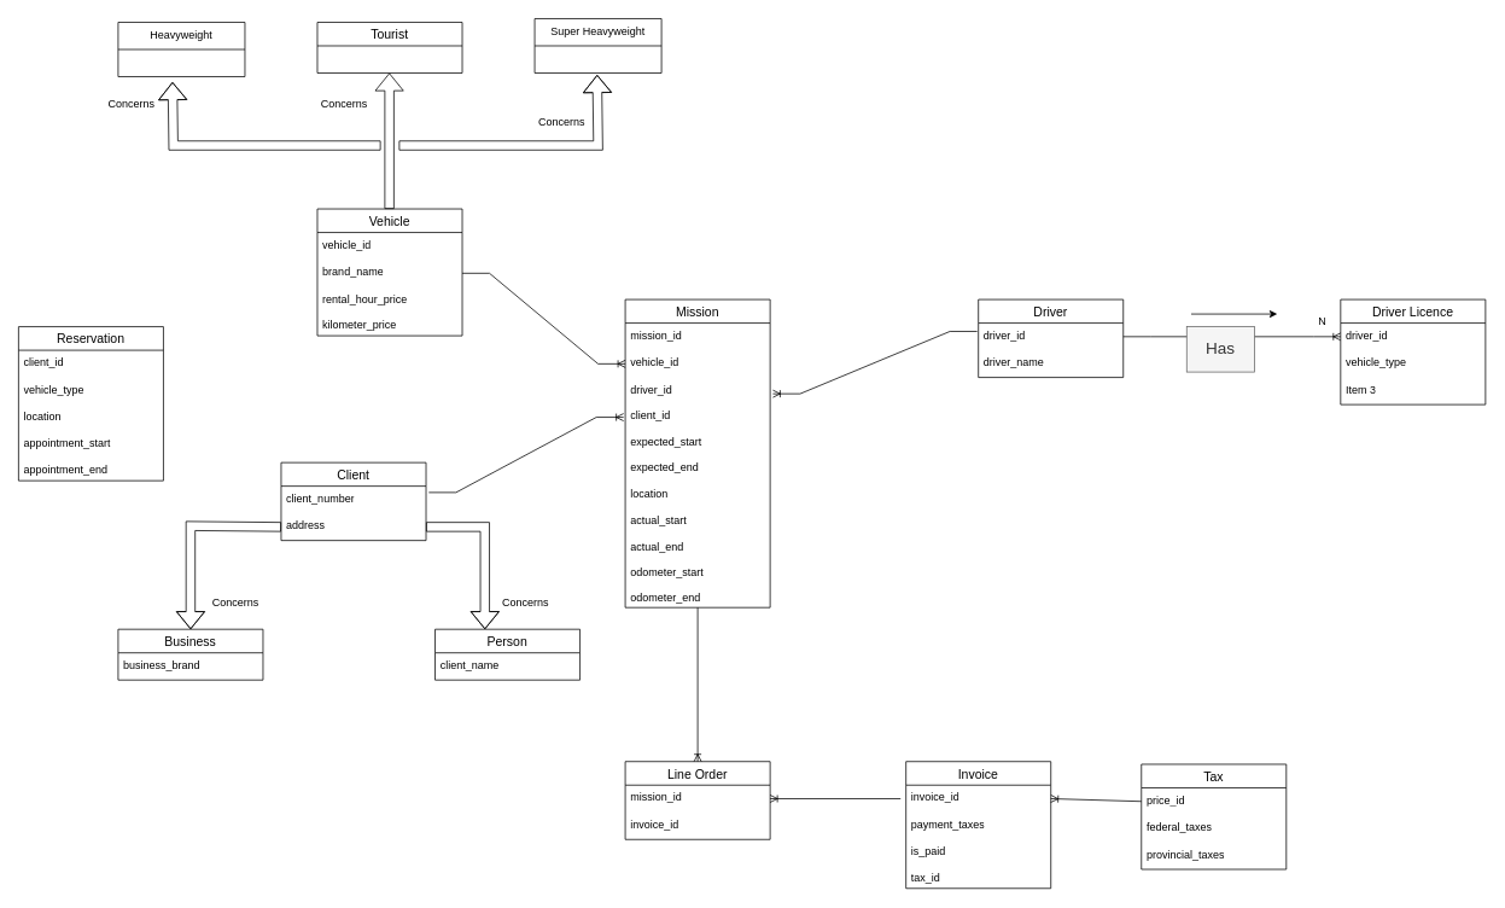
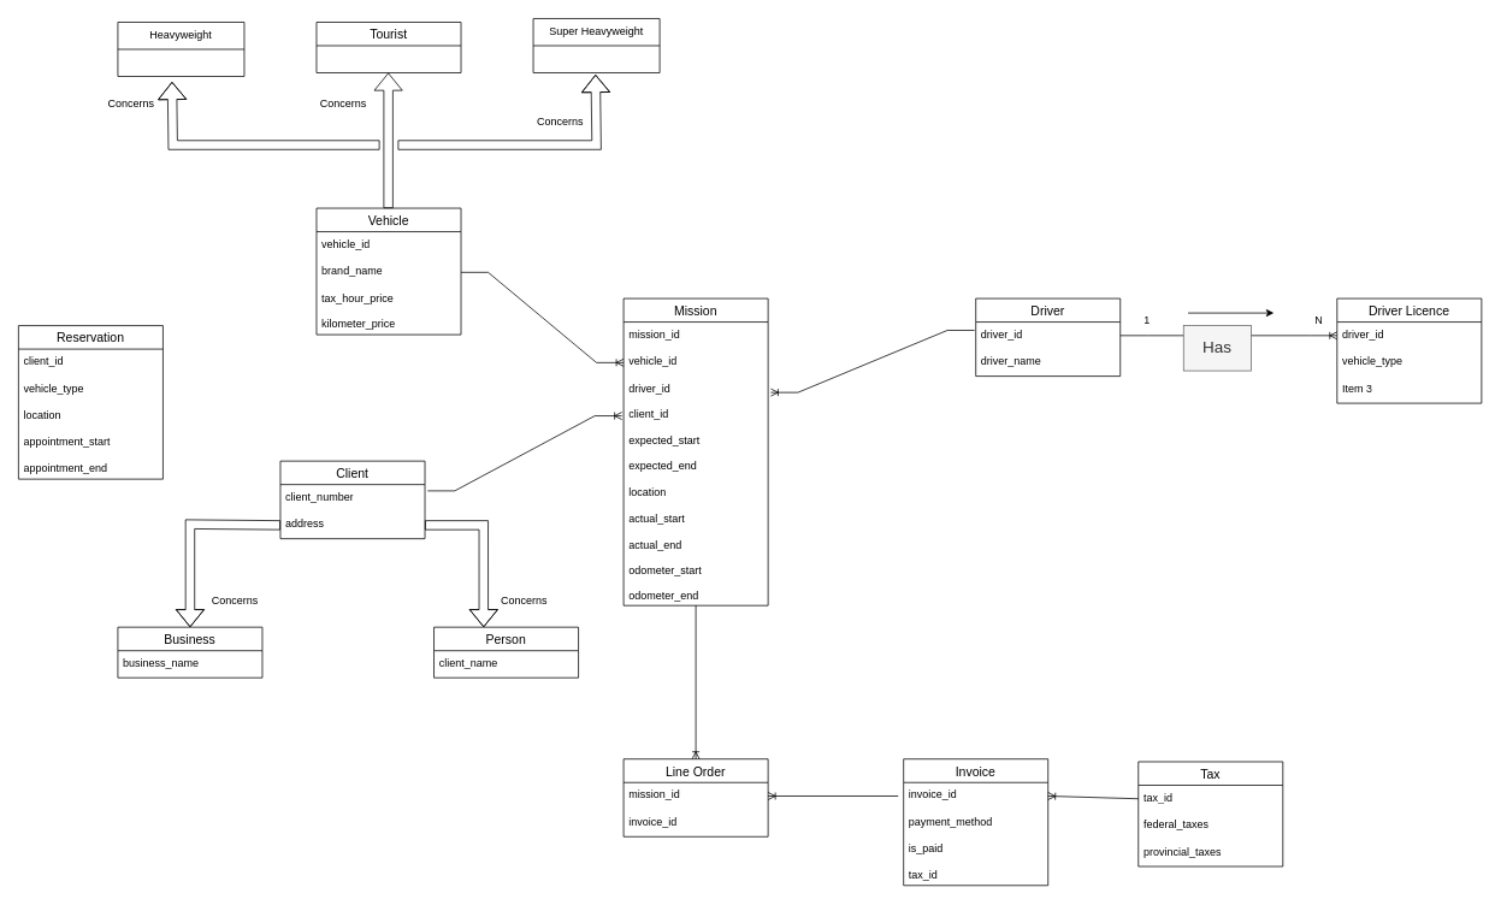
  <mxCell id="0" />
  <mxCell id="1" parent="0" />
  <mxCell id="2" value="Mission" style="swimlane;fontStyle=0;childLayout=stackLayout;horizontal=1;startSize=26;horizontalStack=0;resizeParent=1;resizeParentMax=0;resizeLast=0;collapsible=1;marginBottom=0;align=center;fontSize=14;" parent="1" vertex="1"><mxGeometry x="690" y="330" width="160" height="340" as="geometry" /></mxCell>
  <mxCell id="3" value="mission_id" style="text;strokeColor=none;fillColor=none;spacingLeft=4;spacingRight=4;overflow=hidden;rotatable=0;points=[[0,0.5],[1,0.5]];portConstraint=eastwest;fontSize=12;whiteSpace=wrap;html=1;" parent="2" vertex="1"><mxGeometry y="26" width="160" height="30" as="geometry" /></mxCell>
  <mxCell id="4" value="&lt;div&gt;vehicle_id&lt;/div&gt;&lt;div&gt;&lt;br&gt;&lt;/div&gt;" style="text;strokeColor=none;fillColor=none;spacingLeft=4;spacingRight=4;overflow=hidden;rotatable=0;points=[[0,0.5],[1,0.5]];portConstraint=eastwest;fontSize=12;whiteSpace=wrap;html=1;" parent="2" vertex="1"><mxGeometry y="56" width="160" height="30" as="geometry" /></mxCell>
  <mxCell id="5" value="&lt;div&gt;driver_id&lt;/div&gt;&lt;div&gt;&lt;br&gt;&lt;/div&gt;&lt;div&gt;client_id&lt;/div&gt;&lt;div&gt;&lt;br&gt;&lt;/div&gt;&lt;div&gt;expected_start&lt;/div&gt;&lt;div&gt;&lt;br&gt;&lt;/div&gt;&lt;div&gt;expected_end&lt;br&gt;&lt;/div&gt;&lt;div&gt;&lt;br&gt;&lt;/div&gt;&lt;div&gt;location&lt;/div&gt;&lt;div&gt;&lt;br&gt;&lt;/div&gt;&lt;div&gt;actual_start&lt;/div&gt;&lt;div&gt;&lt;br&gt;&lt;/div&gt;&lt;div&gt;actual_end&lt;br&gt;&lt;/div&gt;&lt;div&gt;&lt;br&gt;&lt;/div&gt;&lt;div&gt;odometer_start&lt;/div&gt;&lt;div&gt;&lt;br&gt;&lt;/div&gt;&lt;div&gt;odometer_end&lt;br&gt;&lt;/div&gt;" style="text;strokeColor=none;fillColor=none;spacingLeft=4;spacingRight=4;overflow=hidden;rotatable=0;points=[[0,0.5],[1,0.5]];portConstraint=eastwest;fontSize=12;whiteSpace=wrap;html=1;" parent="2" vertex="1"><mxGeometry y="86" width="160" height="254" as="geometry" /></mxCell>
  <mxCell id="6" value="" style="edgeStyle=entityRelationEdgeStyle;fontSize=12;html=1;endArrow=ERoneToMany;rounded=0;entryX=0;entryY=0.5;entryDx=0;entryDy=0;exitX=1;exitY=0.5;exitDx=0;exitDy=0;" parent="1" source="9" target="4" edge="1"><mxGeometry width="100" height="100" relative="1" as="geometry"><mxPoint y="401" as="sourcePoint" x="540" /><mxPoint x="610" y="500" as="targetPoint" /></mxGeometry></mxCell>
  <mxCell id="7" value="Vehicle" style="swimlane;fontStyle=0;childLayout=stackLayout;horizontal=1;startSize=26;horizontalStack=0;resizeParent=1;resizeParentMax=0;resizeLast=0;collapsible=1;marginBottom=0;align=center;fontSize=14;" parent="1" vertex="1"><mxGeometry x="350" y="230" width="160" height="140" as="geometry" /></mxCell>
  <mxCell id="8" value="vehicle_id" style="text;strokeColor=none;fillColor=none;spacingLeft=4;spacingRight=4;overflow=hidden;rotatable=0;points=[[0,0.5],[1,0.5]];portConstraint=eastwest;fontSize=12;whiteSpace=wrap;html=1;" parent="7" vertex="1"><mxGeometry y="26" width="160" height="30" as="geometry" /></mxCell>
  <mxCell id="9" value="brand_name" style="text;strokeColor=none;fillColor=none;spacingLeft=4;spacingRight=4;overflow=hidden;rotatable=0;points=[[0,0.5],[1,0.5]];portConstraint=eastwest;fontSize=12;whiteSpace=wrap;html=1;" parent="7" vertex="1"><mxGeometry y="56" width="160" height="30" as="geometry" /></mxCell>
- <mxCell id="10" value="&lt;div&gt;rental_hour_price&lt;/div&gt;&lt;div&gt;&lt;br&gt;&lt;/div&gt;&lt;div&gt;kilometer_price&lt;br&gt;&lt;/div&gt;&lt;div&gt;&lt;br&gt;&lt;/div&gt;&lt;div&gt;vehicle_type&lt;br&gt;&lt;/div&gt;" style="text;strokeColor=none;fillColor=none;spacingLeft=4;spacingRight=4;overflow=hidden;rotatable=0;points=[[0,0.5],[1,0.5]];portConstraint=eastwest;fontSize=12;whiteSpace=wrap;html=1;" parent="7" vertex="1"><mxGeometry y="86" width="160" height="54" as="geometry" /></mxCell>
+ <mxCell id="10" value="&lt;div&gt;tax_hour_price&lt;/div&gt;&lt;div&gt;&lt;br&gt;&lt;/div&gt;&lt;div&gt;kilometer_price&lt;br&gt;&lt;/div&gt;&lt;div&gt;&lt;br&gt;&lt;/div&gt;&lt;div&gt;vehicle_type&lt;br&gt;&lt;/div&gt;" style="text;strokeColor=none;fillColor=none;spacingLeft=4;spacingRight=4;overflow=hidden;rotatable=0;points=[[0,0.5],[1,0.5]];portConstraint=eastwest;fontSize=12;whiteSpace=wrap;html=1;" parent="7" vertex="1"><mxGeometry y="86" width="160" height="54" as="geometry" /></mxCell>
  <mxCell id="11" value="" style="edgeStyle=entityRelationEdgeStyle;fontSize=12;html=1;endArrow=ERoneToMany;rounded=0;entryX=1.019;entryY=0.071;entryDx=0;entryDy=0;entryPerimeter=0;exitX=-0.009;exitY=0.306;exitDx=0;exitDy=0;exitPerimeter=0;" parent="1" source="13" target="5" edge="1"><mxGeometry width="100" height="100" relative="1" as="geometry"><mxPoint x="1080" y="431" as="sourcePoint" /><mxPoint x="990" y="470" as="targetPoint" /></mxGeometry></mxCell>
  <mxCell id="12" value="Driver" style="swimlane;fontStyle=0;childLayout=stackLayout;horizontal=1;startSize=26;horizontalStack=0;resizeParent=1;resizeParentMax=0;resizeLast=0;collapsible=1;marginBottom=0;align=center;fontSize=14;" parent="1" vertex="1"><mxGeometry x="1080" y="330" width="160" height="86" as="geometry" /></mxCell>
  <mxCell id="13" value="driver_id" style="text;strokeColor=none;fillColor=none;spacingLeft=4;spacingRight=4;overflow=hidden;rotatable=0;points=[[0,0.5],[1,0.5]];portConstraint=eastwest;fontSize=12;whiteSpace=wrap;html=1;" parent="12" vertex="1"><mxGeometry y="26" width="160" height="30" as="geometry" /></mxCell>
  <mxCell id="14" value="driver_name" style="text;strokeColor=none;fillColor=none;spacingLeft=4;spacingRight=4;overflow=hidden;rotatable=0;points=[[0,0.5],[1,0.5]];portConstraint=eastwest;fontSize=12;whiteSpace=wrap;html=1;" parent="12" vertex="1"><mxGeometry y="56" width="160" height="30" as="geometry" /></mxCell>
  <mxCell id="15" value="Client" style="swimlane;fontStyle=0;childLayout=stackLayout;horizontal=1;startSize=26;horizontalStack=0;resizeParent=1;resizeParentMax=0;resizeLast=0;collapsible=1;marginBottom=0;align=center;fontSize=14;" parent="1" vertex="1"><mxGeometry x="310" y="510" width="160" height="86" as="geometry" /></mxCell>
  <mxCell id="16" value="client_number" style="text;strokeColor=none;fillColor=none;spacingLeft=4;spacingRight=4;overflow=hidden;rotatable=0;points=[[0,0.5],[1,0.5]];portConstraint=eastwest;fontSize=12;whiteSpace=wrap;html=1;" parent="15" vertex="1"><mxGeometry y="26" width="160" height="30" as="geometry" /></mxCell>
  <mxCell id="17" value="address" style="text;strokeColor=none;fillColor=none;spacingLeft=4;spacingRight=4;overflow=hidden;rotatable=0;points=[[0,0.5],[1,0.5]];portConstraint=eastwest;fontSize=12;whiteSpace=wrap;html=1;" parent="15" vertex="1"><mxGeometry y="56" width="160" height="30" as="geometry" /></mxCell>
  <mxCell id="18" value="" style="edgeStyle=entityRelationEdgeStyle;fontSize=12;html=1;endArrow=ERoneToMany;rounded=0;entryX=-0.012;entryY=0.173;entryDx=0;entryDy=0;exitX=1.019;exitY=0.233;exitDx=0;exitDy=0;exitPerimeter=0;entryPerimeter=0;" parent="1" source="16" target="5" edge="1"><mxGeometry width="100" height="100" relative="1" as="geometry"><mxPoint x="440" y="710" as="sourcePoint" /><mxPoint y="610" as="targetPoint" x="540" /><Array as="points"><mxPoint x="590" y="520" /></Array></mxGeometry></mxCell>
  <mxCell id="19" value="" style="shape=flexArrow;endArrow=classic;html=1;rounded=0;exitX=0;exitY=0.5;exitDx=0;exitDy=0;" parent="1" source="17" edge="1"><mxGeometry width="50" height="50" relative="1" as="geometry"><mxPoint x="300" y="584" as="sourcePoint" /><mxPoint x="210" y="694" as="targetPoint" /><Array as="points"><mxPoint x="210" y="580" /></Array></mxGeometry></mxCell>
  <mxCell id="20" value="Business" style="swimlane;fontStyle=0;childLayout=stackLayout;horizontal=1;startSize=26;horizontalStack=0;resizeParent=1;resizeParentMax=0;resizeLast=0;collapsible=1;marginBottom=0;align=center;fontSize=14;" parent="1" vertex="1"><mxGeometry x="130" y="694" width="160" height="56" as="geometry" /></mxCell>
- <mxCell id="21" value="business_brand" style="text;strokeColor=none;fillColor=none;spacingLeft=4;spacingRight=4;overflow=hidden;rotatable=0;points=[[0,0.5],[1,0.5]];portConstraint=eastwest;fontSize=12;whiteSpace=wrap;html=1;" parent="20" vertex="1"><mxGeometry y="26" width="160" height="30" as="geometry" /></mxCell>
+ <mxCell id="21" value="business_name" style="text;strokeColor=none;fillColor=none;spacingLeft=4;spacingRight=4;overflow=hidden;rotatable=0;points=[[0,0.5],[1,0.5]];portConstraint=eastwest;fontSize=12;whiteSpace=wrap;html=1;" parent="20" vertex="1"><mxGeometry y="26" width="160" height="30" as="geometry" /></mxCell>
  <mxCell id="22" value="Person" style="swimlane;fontStyle=0;childLayout=stackLayout;horizontal=1;startSize=26;horizontalStack=0;resizeParent=1;resizeParentMax=0;resizeLast=0;collapsible=1;marginBottom=0;align=center;fontSize=14;" parent="1" vertex="1"><mxGeometry x="480" y="694" width="160" height="56" as="geometry" /></mxCell>
  <mxCell id="23" value="client_name" style="text;strokeColor=none;fillColor=none;spacingLeft=4;spacingRight=4;overflow=hidden;rotatable=0;points=[[0,0.5],[1,0.5]];portConstraint=eastwest;fontSize=12;whiteSpace=wrap;html=1;" parent="22" vertex="1"><mxGeometry y="26" width="160" height="30" as="geometry" /></mxCell>
  <mxCell id="24" value="" style="shape=flexArrow;endArrow=classic;html=1;rounded=0;exitX=1;exitY=0.5;exitDx=0;exitDy=0;entryX=0.344;entryY=0;entryDx=0;entryDy=0;entryPerimeter=0;" parent="1" source="17" target="22" edge="1"><mxGeometry width="50" height="50" relative="1" as="geometry"><mxPoint x="530" y="674" as="sourcePoint" /><mxPoint x="580" y="624" as="targetPoint" /><Array as="points"><mxPoint x="535" y="581" /></Array></mxGeometry></mxCell>
  <mxCell id="25" value="" style="shape=flexArrow;endArrow=classic;html=1;rounded=0;exitX=0.5;exitY=0;exitDx=0;exitDy=0;" parent="1" edge="1"><mxGeometry width="50" height="50" relative="1" as="geometry"><mxPoint x="429.5" y="230" as="sourcePoint" /><mxPoint x="429.5" y="80" as="targetPoint" /></mxGeometry></mxCell>
  <mxCell id="26" value="Tourist" style="swimlane;fontStyle=0;childLayout=stackLayout;horizontal=1;startSize=26;horizontalStack=0;resizeParent=1;resizeParentMax=0;resizeLast=0;collapsible=1;marginBottom=0;align=center;fontSize=14;" parent="1" vertex="1"><mxGeometry x="350" y="24" width="160" height="56" as="geometry" /></mxCell>
  <mxCell id="27" value="" style="shape=flexArrow;endArrow=classic;html=1;rounded=0;" parent="1" edge="1"><mxGeometry width="50" height="50" relative="1" as="geometry"><mxPoint x="420" y="160" as="sourcePoint" /><mxPoint x="190" y="90" as="targetPoint" /><Array as="points"><mxPoint x="191" y="160" /></Array></mxGeometry></mxCell>
  <mxCell id="28" value="Heavyweight" style="swimlane;fontStyle=0;childLayout=stackLayout;horizontal=1;startSize=30;horizontalStack=0;resizeParent=1;resizeParentMax=0;resizeLast=0;collapsible=1;marginBottom=0;whiteSpace=wrap;html=1;" parent="1" vertex="1"><mxGeometry x="130" y="24" width="140" height="60" as="geometry" /></mxCell>
  <mxCell id="29" value="Super Heavyweight" style="swimlane;fontStyle=0;childLayout=stackLayout;horizontal=1;startSize=30;horizontalStack=0;resizeParent=1;resizeParentMax=0;resizeLast=0;collapsible=1;marginBottom=0;whiteSpace=wrap;html=1;" parent="1" vertex="1"><mxGeometry x="590" y="20" width="140" height="60" as="geometry" /></mxCell>
  <mxCell id="30" value="" style="shape=flexArrow;endArrow=classic;html=1;rounded=0;entryX=0.421;entryY=1.067;entryDx=0;entryDy=0;entryPerimeter=0;" parent="1" edge="1"><mxGeometry width="50" height="50" relative="1" as="geometry"><mxPoint x="440" y="160" as="sourcePoint" /><mxPoint x="658.94" y="82.01" as="targetPoint" /><Array as="points"><mxPoint x="660" y="160" /></Array></mxGeometry></mxCell>
  <mxCell id="31" value="Driver Licence" style="swimlane;fontStyle=0;childLayout=stackLayout;horizontal=1;startSize=26;horizontalStack=0;resizeParent=1;resizeParentMax=0;resizeLast=0;collapsible=1;marginBottom=0;align=center;fontSize=14;" parent="1" vertex="1"><mxGeometry x="1480" y="330" width="160" height="116" as="geometry" /></mxCell>
  <mxCell id="32" value="driver_id" style="text;strokeColor=none;fillColor=none;spacingLeft=4;spacingRight=4;overflow=hidden;rotatable=0;points=[[0,0.5],[1,0.5]];portConstraint=eastwest;fontSize=12;whiteSpace=wrap;html=1;" parent="31" vertex="1"><mxGeometry y="26" width="160" height="30" as="geometry" /></mxCell>
  <mxCell id="33" value="vehicle_type" style="text;strokeColor=none;fillColor=none;spacingLeft=4;spacingRight=4;overflow=hidden;rotatable=0;points=[[0,0.5],[1,0.5]];portConstraint=eastwest;fontSize=12;whiteSpace=wrap;html=1;" parent="31" vertex="1"><mxGeometry y="56" width="160" height="30" as="geometry" /></mxCell>
  <mxCell id="34" value="Item 3" style="text;strokeColor=none;fillColor=none;spacingLeft=4;spacingRight=4;overflow=hidden;rotatable=0;points=[[0,0.5],[1,0.5]];portConstraint=eastwest;fontSize=12;whiteSpace=wrap;html=1;" parent="31" vertex="1"><mxGeometry y="86" width="160" height="30" as="geometry" /></mxCell>
  <mxCell id="35" value="" style="edgeStyle=entityRelationEdgeStyle;fontSize=12;html=1;endArrow=ERoneToMany;rounded=0;entryX=0;entryY=0.5;entryDx=0;entryDy=0;exitX=1;exitY=0.5;exitDx=0;exitDy=0;" parent="1" source="13" target="32" edge="1"><mxGeometry width="100" height="100" relative="1" as="geometry"><mxPoint x="1260" y="520" as="sourcePoint" /><mxPoint x="1360" y="420" as="targetPoint" /></mxGeometry></mxCell>
  <mxCell id="36" value="Line Order" style="swimlane;fontStyle=0;childLayout=stackLayout;horizontal=1;startSize=26;horizontalStack=0;resizeParent=1;resizeParentMax=0;resizeLast=0;collapsible=1;marginBottom=0;align=center;fontSize=14;" parent="1" vertex="1"><mxGeometry x="690" y="840" width="160" height="86" as="geometry" /></mxCell>
  <mxCell id="37" value="mission_id" style="text;strokeColor=none;fillColor=none;spacingLeft=4;spacingRight=4;overflow=hidden;rotatable=0;points=[[0,0.5],[1,0.5]];portConstraint=eastwest;fontSize=12;whiteSpace=wrap;html=1;" parent="36" vertex="1"><mxGeometry y="26" width="160" height="30" as="geometry" /></mxCell>
  <mxCell id="38" value="invoice_id" style="text;strokeColor=none;fillColor=none;spacingLeft=4;spacingRight=4;overflow=hidden;rotatable=0;points=[[0,0.5],[1,0.5]];portConstraint=eastwest;fontSize=12;whiteSpace=wrap;html=1;" parent="36" vertex="1"><mxGeometry y="56" width="160" height="30" as="geometry" /></mxCell>
  <mxCell id="39" value="Invoice" style="swimlane;fontStyle=0;childLayout=stackLayout;horizontal=1;startSize=26;horizontalStack=0;resizeParent=1;resizeParentMax=0;resizeLast=0;collapsible=1;marginBottom=0;align=center;fontSize=14;" parent="1" vertex="1"><mxGeometry x="1000" y="840" width="160" height="140" as="geometry" /></mxCell>
  <mxCell id="40" value="invoice_id" style="text;strokeColor=none;fillColor=none;spacingLeft=4;spacingRight=4;overflow=hidden;rotatable=0;points=[[0,0.5],[1,0.5]];portConstraint=eastwest;fontSize=12;whiteSpace=wrap;html=1;" parent="39" vertex="1"><mxGeometry y="26" width="160" height="30" as="geometry" /></mxCell>
- <mxCell id="41" value="payment_taxes" style="text;strokeColor=none;fillColor=none;spacingLeft=4;spacingRight=4;overflow=hidden;rotatable=0;points=[[0,0.5],[1,0.5]];portConstraint=eastwest;fontSize=12;whiteSpace=wrap;html=1;" parent="39" vertex="1"><mxGeometry y="56" width="160" height="30" as="geometry" /></mxCell>
+ <mxCell id="41" value="payment_method" style="text;strokeColor=none;fillColor=none;spacingLeft=4;spacingRight=4;overflow=hidden;rotatable=0;points=[[0,0.5],[1,0.5]];portConstraint=eastwest;fontSize=12;whiteSpace=wrap;html=1;" parent="39" vertex="1"><mxGeometry y="56" width="160" height="30" as="geometry" /></mxCell>
  <mxCell id="42" value="&lt;div&gt;is_paid&lt;/div&gt;&lt;div&gt;&lt;br&gt;&lt;/div&gt;&lt;div&gt;tax_id&lt;br&gt;&lt;/div&gt;" style="text;strokeColor=none;fillColor=none;spacingLeft=4;spacingRight=4;overflow=hidden;rotatable=0;points=[[0,0.5],[1,0.5]];portConstraint=eastwest;fontSize=12;whiteSpace=wrap;html=1;" parent="39" vertex="1"><mxGeometry y="86" width="160" height="54" as="geometry" /></mxCell>
  <mxCell id="43" value="" style="fontSize=12;html=1;endArrow=ERoneToMany;rounded=0;exitX=0.5;exitY=1;exitDx=0;exitDy=0;exitPerimeter=0;entryX=0.5;entryY=0;entryDx=0;entryDy=0;" parent="1" source="5" target="36" edge="1"><mxGeometry width="100" height="100" relative="1" as="geometry"><mxPoint x="751" y="710" as="sourcePoint" /><mxPoint x="770" y="830" as="targetPoint" /></mxGeometry></mxCell>
  <mxCell id="44" value="" style="fontSize=12;html=1;endArrow=ERoneToMany;rounded=0;exitX=-0.037;exitY=0.5;exitDx=0;exitDy=0;exitPerimeter=0;entryX=1;entryY=0.5;entryDx=0;entryDy=0;" parent="1" source="40" target="37" edge="1"><mxGeometry width="100" height="100" relative="1" as="geometry"><mxPoint x="720" y="1130" as="sourcePoint" /><mxPoint x="820" y="1030" as="targetPoint" /></mxGeometry></mxCell>
  <mxCell id="45" value="Reservation" style="swimlane;fontStyle=0;childLayout=stackLayout;horizontal=1;startSize=26;horizontalStack=0;resizeParent=1;resizeParentMax=0;resizeLast=0;collapsible=1;marginBottom=0;align=center;fontSize=14;" parent="1" vertex="1"><mxGeometry x="20" y="360" width="160" height="170" as="geometry" /></mxCell>
  <mxCell id="46" value="client_id" style="text;strokeColor=none;fillColor=none;spacingLeft=4;spacingRight=4;overflow=hidden;rotatable=0;points=[[0,0.5],[1,0.5]];portConstraint=eastwest;fontSize=12;whiteSpace=wrap;html=1;" parent="45" vertex="1"><mxGeometry y="26" width="160" height="30" as="geometry" /></mxCell>
  <mxCell id="47" value="vehicle_type" style="text;strokeColor=none;fillColor=none;spacingLeft=4;spacingRight=4;overflow=hidden;rotatable=0;points=[[0,0.5],[1,0.5]];portConstraint=eastwest;fontSize=12;whiteSpace=wrap;html=1;" parent="45" vertex="1"><mxGeometry y="56" width="160" height="30" as="geometry" /></mxCell>
  <mxCell id="48" value="&lt;div&gt;location&lt;/div&gt;&lt;div&gt;&lt;br&gt;&lt;/div&gt;&lt;div&gt;appointment_start&lt;/div&gt;&lt;div&gt;&lt;br&gt;&lt;/div&gt;&lt;div&gt;appointment_end&lt;br&gt;&lt;/div&gt;&lt;div&gt;&lt;br&gt;&lt;/div&gt;&lt;div&gt;&lt;br&gt;&lt;/div&gt;" style="text;strokeColor=none;fillColor=none;spacingLeft=4;spacingRight=4;overflow=hidden;rotatable=0;points=[[0,0.5],[1,0.5]];portConstraint=eastwest;fontSize=12;whiteSpace=wrap;html=1;" parent="45" vertex="1"><mxGeometry y="86" width="160" height="84" as="geometry" /></mxCell>
  <mxCell id="49" value="Concerns" style="text;html=1;strokeColor=none;fillColor=none;align=center;verticalAlign=middle;whiteSpace=wrap;rounded=0;" parent="1" vertex="1"><mxGeometry x="590" y="120" width="60" height="30" as="geometry" /></mxCell>
  <mxCell id="50" value="Concerns" style="text;html=1;strokeColor=none;fillColor=none;align=center;verticalAlign=middle;whiteSpace=wrap;rounded=0;" parent="1" vertex="1"><mxGeometry x="350" y="100" width="60" height="30" as="geometry" /></mxCell>
  <mxCell id="51" value="Concerns" style="text;html=1;strokeColor=none;fillColor=none;align=center;verticalAlign=middle;whiteSpace=wrap;rounded=0;" parent="1" vertex="1"><mxGeometry x="115" y="100" width="60" height="30" as="geometry" /></mxCell>
  <mxCell id="52" value="Concerns" style="text;html=1;strokeColor=none;fillColor=none;align=center;verticalAlign=middle;whiteSpace=wrap;rounded=0;" parent="1" vertex="1"><mxGeometry x="230" y="650" width="60" height="30" as="geometry" /></mxCell>
  <mxCell id="53" value="Concerns" style="text;html=1;strokeColor=none;fillColor=none;align=center;verticalAlign=middle;whiteSpace=wrap;rounded=0;" parent="1" vertex="1"><mxGeometry x="550" y="650" width="60" height="30" as="geometry" /></mxCell>
  <mxCell id="54" value="&lt;font style=&quot;font-size: 18px;&quot;&gt;Has&lt;/font&gt;" style="text;html=1;strokeColor=#666666;fillColor=#f5f5f5;align=center;verticalAlign=middle;whiteSpace=wrap;rounded=0;fontColor=#333333;" parent="1" vertex="1"><mxGeometry x="1310" y="360" width="75" height="50" as="geometry" /></mxCell>
  <mxCell id="55" value="N" style="text;html=1;strokeColor=none;fillColor=none;align=center;verticalAlign=middle;whiteSpace=wrap;rounded=0;" parent="1" vertex="1"><mxGeometry x="1430" y="340" width="60" height="30" as="geometry" /></mxCell>
+ <mxCell id="56" value="1" style="text;html=1;strokeColor=none;fillColor=none;align=center;verticalAlign=middle;whiteSpace=wrap;rounded=0;" parent="1" vertex="1"><mxGeometry x="1240" y="340" width="60" height="30" as="geometry" /></mxCell>
  <mxCell id="57" value="" style="endArrow=classic;html=1;rounded=0;" parent="1" edge="1"><mxGeometry width="50" height="50" relative="1" as="geometry"><mxPoint x="1315" y="346" as="sourcePoint" /><mxPoint x="1410" y="346" as="targetPoint" /></mxGeometry></mxCell>
  <mxCell id="58" value="Tax" style="swimlane;fontStyle=0;childLayout=stackLayout;horizontal=1;startSize=26;horizontalStack=0;resizeParent=1;resizeParentMax=0;resizeLast=0;collapsible=1;marginBottom=0;align=center;fontSize=14;" vertex="1" parent="1"><mxGeometry x="1260" y="843" width="160" height="116" as="geometry" /></mxCell>
- <mxCell id="59" value="price_id&lt;span style=&quot;white-space: pre;&quot;&gt;&#09;&lt;/span&gt;" style="text;strokeColor=none;fillColor=none;spacingLeft=4;spacingRight=4;overflow=hidden;rotatable=0;points=[[0,0.5],[1,0.5]];portConstraint=eastwest;fontSize=12;whiteSpace=wrap;html=1;" vertex="1" parent="58"><mxGeometry y="26" width="160" height="30" as="geometry" /></mxCell>
+ <mxCell id="59" value="tax_id&lt;span style=&quot;white-space: pre;&quot;&gt;&#09;&lt;/span&gt;" style="text;strokeColor=none;fillColor=none;spacingLeft=4;spacingRight=4;overflow=hidden;rotatable=0;points=[[0,0.5],[1,0.5]];portConstraint=eastwest;fontSize=12;whiteSpace=wrap;html=1;" vertex="1" parent="58"><mxGeometry y="26" width="160" height="30" as="geometry" /></mxCell>
  <mxCell id="60" value="federal_taxes" style="text;strokeColor=none;fillColor=none;spacingLeft=4;spacingRight=4;overflow=hidden;rotatable=0;points=[[0,0.5],[1,0.5]];portConstraint=eastwest;fontSize=12;whiteSpace=wrap;html=1;" vertex="1" parent="58"><mxGeometry y="56" width="160" height="30" as="geometry" /></mxCell>
  <mxCell id="61" value="provincial_taxes" style="text;strokeColor=none;fillColor=none;spacingLeft=4;spacingRight=4;overflow=hidden;rotatable=0;points=[[0,0.5],[1,0.5]];portConstraint=eastwest;fontSize=12;whiteSpace=wrap;html=1;" vertex="1" parent="58"><mxGeometry y="86" width="160" height="30" as="geometry" /></mxCell>
  <mxCell id="62" value="" style="fontSize=12;html=1;endArrow=ERoneToMany;rounded=0;exitX=0;exitY=0.5;exitDx=0;exitDy=0;entryX=1;entryY=0.5;entryDx=0;entryDy=0;" edge="1" parent="1" source="59" target="40"><mxGeometry width="100" height="100" relative="1" as="geometry"><mxPoint x="1364" y="810" as="sourcePoint" /><mxPoint x="1220" y="810" as="targetPoint" /></mxGeometry></mxCell>
